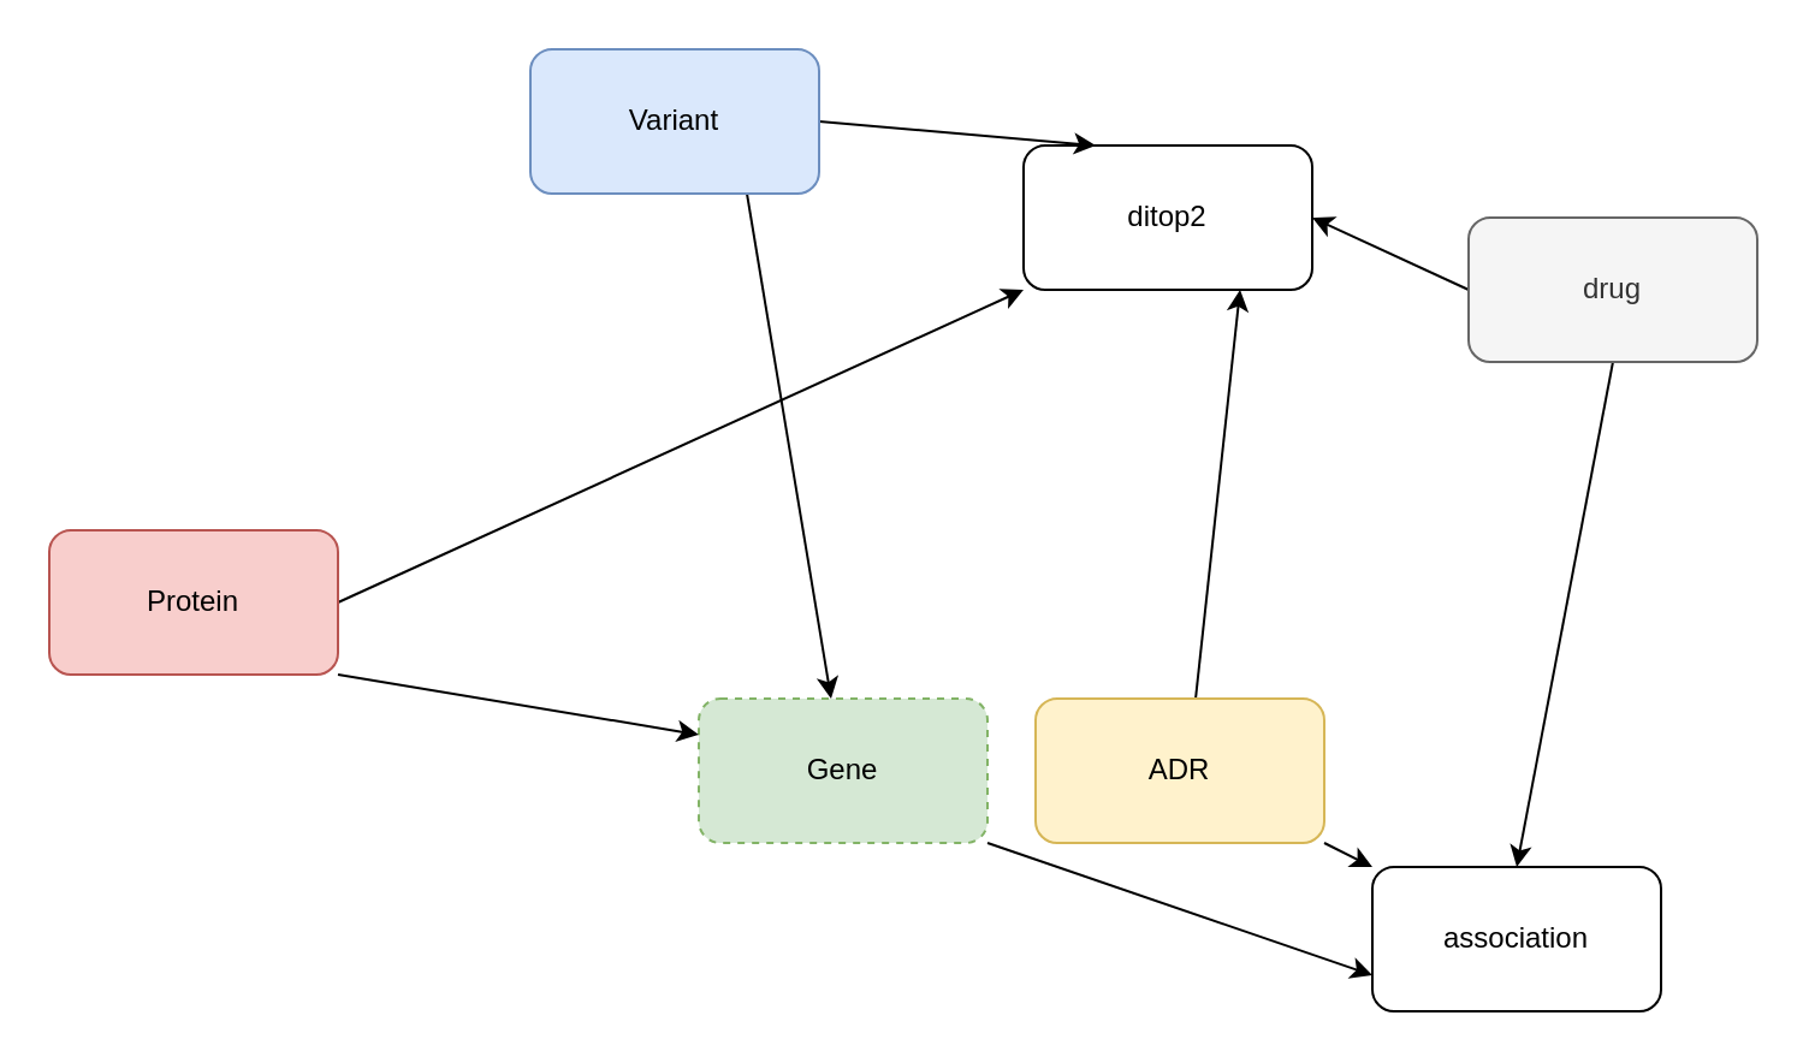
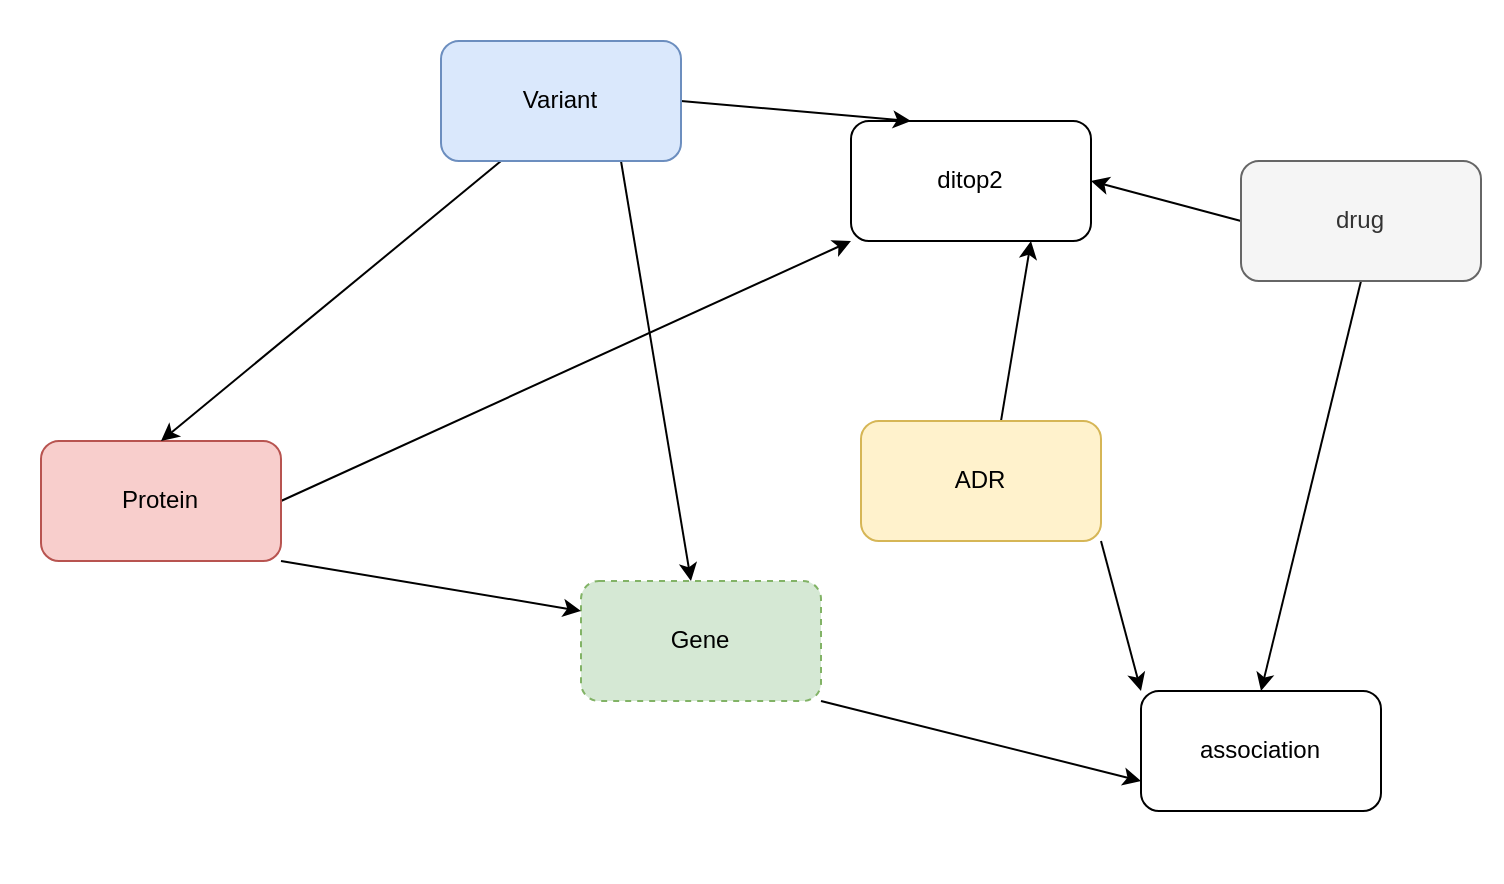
  <mxCell id="0" />
  <mxCell id="1" parent="0" />
  <mxCell id="2" style="rounded=0;orthogonalLoop=1;jettySize=auto;html=1;exitX=0.5;exitY=1;exitDx=0;exitDy=0;entryX=0.75;entryY=1;entryDx=0;entryDy=0;" parent="1" source="4" target="5" edge="1"><mxGeometry relative="1" as="geometry" /></mxCell>
  <mxCell id="3" style="edgeStyle=none;rounded=0;orthogonalLoop=1;jettySize=auto;html=1;exitX=1;exitY=1;exitDx=0;exitDy=0;entryX=0;entryY=0;entryDx=0;entryDy=0;" edge="1" parent="1" source="4" target="18"><mxGeometry relative="1" as="geometry" /></mxCell>
- <mxCell id="4" value="&lt;div&gt;ADR&lt;/div&gt;" style="rounded=1;whiteSpace=wrap;html=1;fillColor=#fff2cc;strokeColor=#d6b656;" parent="1" vertex="1"><mxGeometry x="430" y="290" width="120" height="60" as="geometry" /></mxCell>
+ <mxCell id="4" value="&lt;div&gt;ADR&lt;/div&gt;" style="rounded=1;whiteSpace=wrap;html=1;fillColor=#fff2cc;strokeColor=#d6b656;" parent="1" vertex="1"><mxGeometry x="430" y="210" width="120" height="60" as="geometry" /></mxCell>
  <mxCell id="5" value="&lt;div&gt;ditop2&lt;/div&gt;" style="rounded=1;whiteSpace=wrap;html=1;" parent="1" vertex="1"><mxGeometry x="425" y="60" width="120" height="60" as="geometry" /></mxCell>
  <mxCell id="6" style="edgeStyle=none;rounded=0;orthogonalLoop=1;jettySize=auto;html=1;exitX=0;exitY=0.5;exitDx=0;exitDy=0;entryX=1;entryY=0.5;entryDx=0;entryDy=0;" parent="1" source="8" target="5" edge="1"><mxGeometry relative="1" as="geometry" /></mxCell>
  <mxCell id="7" style="rounded=0;orthogonalLoop=1;jettySize=auto;html=1;exitX=0.5;exitY=1;exitDx=0;exitDy=0;entryX=0.5;entryY=0;entryDx=0;entryDy=0;" edge="1" parent="1" source="8" target="18"><mxGeometry relative="1" as="geometry" /></mxCell>
- <mxCell id="8" value="&lt;div&gt;drug&lt;/div&gt;" style="rounded=1;whiteSpace=wrap;html=1;fillColor=#f5f5f5;strokeColor=#666666;fontColor=#333333;" parent="1" vertex="1"><mxGeometry x="610" y="90" width="120" height="60" as="geometry" /></mxCell>
+ <mxCell id="8" value="&lt;div&gt;drug&lt;/div&gt;" style="rounded=1;whiteSpace=wrap;html=1;fillColor=#f5f5f5;strokeColor=#666666;fontColor=#333333;" parent="1" vertex="1"><mxGeometry x="620" y="80" width="120" height="60" as="geometry" /></mxCell>
  <mxCell id="9" style="edgeStyle=none;rounded=0;orthogonalLoop=1;jettySize=auto;html=1;exitX=1;exitY=1;exitDx=0;exitDy=0;entryX=0;entryY=0.75;entryDx=0;entryDy=0;" edge="1" parent="1" source="10" target="18"><mxGeometry relative="1" as="geometry" /></mxCell>
  <mxCell id="10" value="&lt;div&gt;Gene&lt;/div&gt;" style="rounded=1;whiteSpace=wrap;html=1;fillColor=#d5e8d4;strokeColor=#82b366;dashed=1;" parent="1" vertex="1"><mxGeometry x="290" y="290" width="120" height="60" as="geometry" /></mxCell>
  <mxCell id="11" style="edgeStyle=none;rounded=0;orthogonalLoop=1;jettySize=auto;html=1;exitX=1;exitY=0.5;exitDx=0;exitDy=0;entryX=0;entryY=1;entryDx=0;entryDy=0;" parent="1" source="13" target="5" edge="1"><mxGeometry relative="1" as="geometry" /></mxCell>
  <mxCell id="12" style="edgeStyle=none;rounded=0;orthogonalLoop=1;jettySize=auto;html=1;exitX=1;exitY=1;exitDx=0;exitDy=0;entryX=0;entryY=0.25;entryDx=0;entryDy=0;" parent="1" source="13" target="10" edge="1"><mxGeometry relative="1" as="geometry" /></mxCell>
  <mxCell id="13" value="Protein" style="rounded=1;whiteSpace=wrap;html=1;fillColor=#f8cecc;strokeColor=#b85450;" parent="1" vertex="1"><mxGeometry x="20" y="220" width="120" height="60" as="geometry" /></mxCell>
  <mxCell id="14" style="edgeStyle=none;rounded=0;orthogonalLoop=1;jettySize=auto;html=1;exitX=1;exitY=0.5;exitDx=0;exitDy=0;entryX=0.25;entryY=0;entryDx=0;entryDy=0;" parent="1" source="17" target="5" edge="1"><mxGeometry relative="1" as="geometry" /></mxCell>
  <mxCell id="15" style="edgeStyle=none;rounded=0;orthogonalLoop=1;jettySize=auto;html=1;exitX=0.75;exitY=1;exitDx=0;exitDy=0;" parent="1" source="17" target="10" edge="1"><mxGeometry relative="1" as="geometry" /></mxCell>
+ <mxCell id="16" style="edgeStyle=none;rounded=0;orthogonalLoop=1;jettySize=auto;html=1;exitX=0.25;exitY=1;exitDx=0;exitDy=0;entryX=0.5;entryY=0;entryDx=0;entryDy=0;" parent="1" source="17" target="13" edge="1"><mxGeometry relative="1" as="geometry" /></mxCell>
  <mxCell id="17" value="Variant" style="rounded=1;whiteSpace=wrap;html=1;fillColor=#dae8fc;strokeColor=#6c8ebf;" parent="1" vertex="1"><mxGeometry x="220" y="20" width="120" height="60" as="geometry" /></mxCell>
- <mxCell id="18" value="association" style="rounded=1;whiteSpace=wrap;html=1;" vertex="1" parent="1"><mxGeometry x="570" y="360" width="120" height="60" as="geometry" /></mxCell>
+ <mxCell id="18" value="association" style="rounded=1;whiteSpace=wrap;html=1;" vertex="1" parent="1"><mxGeometry x="570" y="345" width="120" height="60" as="geometry" /></mxCell>
